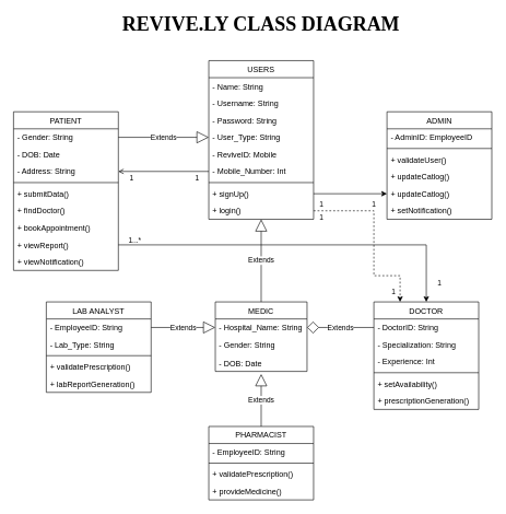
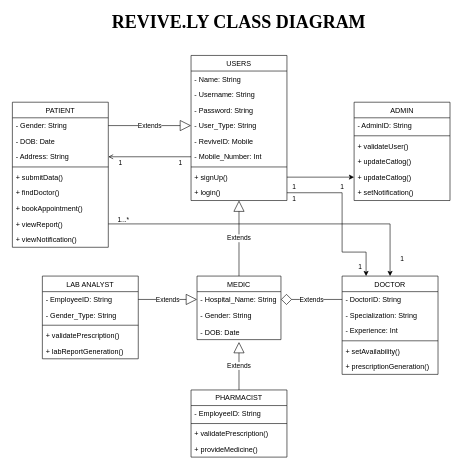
  <mxCell id="0" />
  <mxCell id="1" parent="0" />
  <mxCell id="2" value="Extends" style="endArrow=block;endSize=16;endFill=0;html=1;entryX=0;entryY=0.5;entryDx=0;entryDy=0;" edge="1" parent="1" target="12"><mxGeometry width="160" relative="1" as="geometry"><mxPoint x="180" y="209" as="sourcePoint" /><mxPoint x="318" y="212.5" as="targetPoint" /><Array as="points" /></mxGeometry></mxCell>
  <mxCell id="3" value="Extends" style="endArrow=block;endSize=16;endFill=0;html=1;exitX=0.5;exitY=0;exitDx=0;exitDy=0;" edge="1" parent="1" source="35" target="17"><mxGeometry width="160" relative="1" as="geometry"><mxPoint x="398" y="410" as="sourcePoint" /><mxPoint x="328" y="219" as="targetPoint" /><Array as="points" /></mxGeometry></mxCell>
  <mxCell id="4" value="Extends" style="endArrow=diamond;endSize=16;endFill=0;html=1;exitX=0;exitY=0.5;exitDx=0;exitDy=0;entryX=1;entryY=0.5;entryDx=0;entryDy=0;" edge="1" parent="1" source="40" target="36"><mxGeometry width="160" relative="1" as="geometry"><mxPoint x="408" y="470" as="sourcePoint" /><mxPoint x="408" y="394" as="targetPoint" /><Array as="points" /></mxGeometry></mxCell>
  <mxCell id="5" value="Extends" style="endArrow=block;endSize=16;endFill=0;html=1;exitX=0.5;exitY=0;exitDx=0;exitDy=0;entryX=0.5;entryY=1.154;entryDx=0;entryDy=0;entryPerimeter=0;" edge="1" parent="1" source="46" target="38"><mxGeometry width="160" relative="1" as="geometry"><mxPoint x="408" y="470" as="sourcePoint" /><mxPoint x="408" y="394" as="targetPoint" /><Array as="points" /></mxGeometry></mxCell>
  <mxCell id="6" value="Extends" style="endArrow=block;endSize=16;endFill=0;html=1;exitX=1;exitY=0.5;exitDx=0;exitDy=0;entryX=0;entryY=0.5;entryDx=0;entryDy=0;" edge="1" parent="1" source="52" target="36"><mxGeometry width="160" relative="1" as="geometry"><mxPoint x="580" y="509" as="sourcePoint" /><mxPoint x="478" y="509" as="targetPoint" /><Array as="points" /></mxGeometry></mxCell>
  <mxCell id="7" value="REVIVE.LY CLASS DIAGRAM" style="text;align=center;fontStyle=1;verticalAlign=middle;spacingLeft=3;spacingRight=3;strokeColor=none;rotatable=0;points=[[0,0.5],[1,0.5]];portConstraint=eastwest;fontFamily=Times New Roman;fontSize=30;" vertex="1" parent="1"><mxGeometry x="173" y="20" width="450" height="26" as="geometry" /></mxCell>
  <mxCell id="8" value="USERS" style="swimlane;fontStyle=0;align=center;verticalAlign=top;childLayout=stackLayout;horizontal=1;startSize=26;horizontalStack=0;resizeParent=1;resizeLast=0;collapsible=1;marginBottom=0;rounded=0;shadow=0;strokeWidth=1;" parent="1" vertex="1"><mxGeometry x="318" y="92" width="160" height="242" as="geometry"><mxRectangle x="550" y="140" width="160" height="26" as="alternateBounds" /></mxGeometry></mxCell>
  <mxCell id="9" value="- Name: String" style="text;align=left;verticalAlign=top;spacingLeft=4;spacingRight=4;overflow=hidden;rotatable=0;points=[[0,0.5],[1,0.5]];portConstraint=eastwest;" parent="8" vertex="1"><mxGeometry y="26" width="160" height="26" as="geometry" /></mxCell>
  <mxCell id="10" value="- Username: String " style="text;align=left;verticalAlign=top;spacingLeft=4;spacingRight=4;overflow=hidden;rotatable=0;points=[[0,0.5],[1,0.5]];portConstraint=eastwest;rounded=0;shadow=0;html=0;" parent="8" vertex="1"><mxGeometry y="52" width="160" height="26" as="geometry" /></mxCell>
  <mxCell id="11" value="- Password: String" style="text;align=left;verticalAlign=top;spacingLeft=4;spacingRight=4;overflow=hidden;rotatable=0;points=[[0,0.5],[1,0.5]];portConstraint=eastwest;rounded=0;shadow=0;html=0;" parent="8" vertex="1"><mxGeometry y="78" width="160" height="26" as="geometry" /></mxCell>
  <mxCell id="12" value="- User_Type: String" style="text;align=left;verticalAlign=top;spacingLeft=4;spacingRight=4;overflow=hidden;rotatable=0;points=[[0,0.5],[1,0.5]];portConstraint=eastwest;rounded=0;shadow=0;html=0;" parent="8" vertex="1"><mxGeometry y="104" width="160" height="26" as="geometry" /></mxCell>
  <mxCell id="13" value="- ReviveID: Mobile" style="text;align=left;verticalAlign=top;spacingLeft=4;spacingRight=4;overflow=hidden;rotatable=0;points=[[0,0.5],[1,0.5]];portConstraint=eastwest;rounded=0;shadow=0;html=0;" parent="8" vertex="1"><mxGeometry y="130" width="160" height="26" as="geometry" /></mxCell>
  <mxCell id="14" value="- Mobile_Number: Int" style="text;align=left;verticalAlign=top;spacingLeft=4;spacingRight=4;overflow=hidden;rotatable=0;points=[[0,0.5],[1,0.5]];portConstraint=eastwest;rounded=0;shadow=0;html=0;" vertex="1" parent="8"><mxGeometry y="156" width="160" height="26" as="geometry" /></mxCell>
  <mxCell id="15" value="" style="line;html=1;strokeWidth=1;align=left;verticalAlign=middle;spacingTop=-1;spacingLeft=3;spacingRight=3;rotatable=0;labelPosition=right;points=[];portConstraint=eastwest;" parent="8" vertex="1"><mxGeometry y="182" width="160" height="8" as="geometry" /></mxCell>
  <mxCell id="16" value="+ signUp()" style="text;align=left;verticalAlign=top;spacingLeft=4;spacingRight=4;overflow=hidden;rotatable=0;points=[[0,0.5],[1,0.5]];portConstraint=eastwest;" parent="8" vertex="1"><mxGeometry y="190" width="160" height="26" as="geometry" /></mxCell>
  <mxCell id="17" value="+ login()" style="text;align=left;verticalAlign=top;spacingLeft=4;spacingRight=4;overflow=hidden;rotatable=0;points=[[0,0.5],[1,0.5]];portConstraint=eastwest;" parent="8" vertex="1"><mxGeometry y="216" width="160" height="26" as="geometry" /></mxCell>
  <mxCell id="18" value="ADMIN" style="swimlane;fontStyle=0;align=center;verticalAlign=top;childLayout=stackLayout;horizontal=1;startSize=26;horizontalStack=0;resizeParent=1;resizeParentMax=0;resizeLast=0;collapsible=1;marginBottom=0;" vertex="1" parent="1"><mxGeometry x="590" y="170" width="160" height="164" as="geometry" /></mxCell>
- <mxCell id="19" value="- AdminID: EmployeeID" style="text;strokeColor=none;fillColor=none;align=left;verticalAlign=top;spacingLeft=4;spacingRight=4;overflow=hidden;rotatable=0;points=[[0,0.5],[1,0.5]];portConstraint=eastwest;" vertex="1" parent="18"><mxGeometry y="26" width="160" height="26" as="geometry" /></mxCell>
+ <mxCell id="19" value="- AdminID: String" style="text;strokeColor=none;fillColor=none;align=left;verticalAlign=top;spacingLeft=4;spacingRight=4;overflow=hidden;rotatable=0;points=[[0,0.5],[1,0.5]];portConstraint=eastwest;" vertex="1" parent="18"><mxGeometry y="26" width="160" height="26" as="geometry" /></mxCell>
  <mxCell id="20" value="" style="line;strokeWidth=1;fillColor=none;align=left;verticalAlign=middle;spacingTop=-1;spacingLeft=3;spacingRight=3;rotatable=0;labelPosition=right;points=[];portConstraint=eastwest;" vertex="1" parent="18"><mxGeometry y="52" width="160" height="8" as="geometry" /></mxCell>
  <mxCell id="21" value="+ validateUser()" style="text;strokeColor=none;fillColor=none;align=left;verticalAlign=top;spacingLeft=4;spacingRight=4;overflow=hidden;rotatable=0;points=[[0,0.5],[1,0.5]];portConstraint=eastwest;" vertex="1" parent="18"><mxGeometry y="60" width="160" height="26" as="geometry" /></mxCell>
  <mxCell id="22" value="+ updateCatlog()" style="text;strokeColor=none;fillColor=none;align=left;verticalAlign=top;spacingLeft=4;spacingRight=4;overflow=hidden;rotatable=0;points=[[0,0.5],[1,0.5]];portConstraint=eastwest;" vertex="1" parent="18"><mxGeometry y="86" width="160" height="26" as="geometry" /></mxCell>
  <mxCell id="23" value="+ updateCatlog()" style="text;strokeColor=none;fillColor=none;align=left;verticalAlign=top;spacingLeft=4;spacingRight=4;overflow=hidden;rotatable=0;points=[[0,0.5],[1,0.5]];portConstraint=eastwest;" vertex="1" parent="18"><mxGeometry y="112" width="160" height="26" as="geometry" /></mxCell>
  <mxCell id="24" value="+ setNotification()" style="text;strokeColor=none;fillColor=none;align=left;verticalAlign=top;spacingLeft=4;spacingRight=4;overflow=hidden;rotatable=0;points=[[0,0.5],[1,0.5]];portConstraint=eastwest;" vertex="1" parent="18"><mxGeometry y="138" width="160" height="26" as="geometry" /></mxCell>
  <mxCell id="25" value="PATIENT" style="swimlane;fontStyle=0;align=center;verticalAlign=top;childLayout=stackLayout;horizontal=1;startSize=26;horizontalStack=0;resizeParent=1;resizeParentMax=0;resizeLast=0;collapsible=1;marginBottom=0;" vertex="1" parent="1"><mxGeometry x="20" y="170" width="160" height="242" as="geometry" /></mxCell>
  <mxCell id="26" value="- Gender: String" style="text;strokeColor=none;fillColor=none;align=left;verticalAlign=top;spacingLeft=4;spacingRight=4;overflow=hidden;rotatable=0;points=[[0,0.5],[1,0.5]];portConstraint=eastwest;" vertex="1" parent="25"><mxGeometry y="26" width="160" height="26" as="geometry" /></mxCell>
  <mxCell id="27" value="- DOB: Date" style="text;strokeColor=none;fillColor=none;align=left;verticalAlign=top;spacingLeft=4;spacingRight=4;overflow=hidden;rotatable=0;points=[[0,0.5],[1,0.5]];portConstraint=eastwest;" vertex="1" parent="25"><mxGeometry y="52" width="160" height="26" as="geometry" /></mxCell>
  <mxCell id="28" value="- Address: String" style="text;strokeColor=none;fillColor=none;align=left;verticalAlign=top;spacingLeft=4;spacingRight=4;overflow=hidden;rotatable=0;points=[[0,0.5],[1,0.5]];portConstraint=eastwest;" vertex="1" parent="25"><mxGeometry y="78" width="160" height="26" as="geometry" /></mxCell>
  <mxCell id="29" value="" style="line;strokeWidth=1;fillColor=none;align=left;verticalAlign=middle;spacingTop=-1;spacingLeft=3;spacingRight=3;rotatable=0;labelPosition=right;points=[];portConstraint=eastwest;" vertex="1" parent="25"><mxGeometry y="104" width="160" height="8" as="geometry" /></mxCell>
  <mxCell id="30" value="+ submitData()" style="text;strokeColor=none;fillColor=none;align=left;verticalAlign=top;spacingLeft=4;spacingRight=4;overflow=hidden;rotatable=0;points=[[0,0.5],[1,0.5]];portConstraint=eastwest;" vertex="1" parent="25"><mxGeometry y="112" width="160" height="26" as="geometry" /></mxCell>
  <mxCell id="31" value="+ findDoctor()" style="text;strokeColor=none;fillColor=none;align=left;verticalAlign=top;spacingLeft=4;spacingRight=4;overflow=hidden;rotatable=0;points=[[0,0.5],[1,0.5]];portConstraint=eastwest;" vertex="1" parent="25"><mxGeometry y="138" width="160" height="26" as="geometry" /></mxCell>
  <mxCell id="32" value="+ bookAppointment()" style="text;strokeColor=none;fillColor=none;align=left;verticalAlign=top;spacingLeft=4;spacingRight=4;overflow=hidden;rotatable=0;points=[[0,0.5],[1,0.5]];portConstraint=eastwest;" vertex="1" parent="25"><mxGeometry y="164" width="160" height="26" as="geometry" /></mxCell>
  <mxCell id="33" value="+ viewReport()" style="text;strokeColor=none;fillColor=none;align=left;verticalAlign=top;spacingLeft=4;spacingRight=4;overflow=hidden;rotatable=0;points=[[0,0.5],[1,0.5]];portConstraint=eastwest;" vertex="1" parent="25"><mxGeometry y="190" width="160" height="26" as="geometry" /></mxCell>
  <mxCell id="34" value="+ viewNotification()" style="text;strokeColor=none;fillColor=none;align=left;verticalAlign=top;spacingLeft=4;spacingRight=4;overflow=hidden;rotatable=0;points=[[0,0.5],[1,0.5]];portConstraint=eastwest;" vertex="1" parent="25"><mxGeometry y="216" width="160" height="26" as="geometry" /></mxCell>
  <mxCell id="35" value="MEDIC" style="swimlane;fontStyle=0;childLayout=stackLayout;horizontal=1;startSize=26;fillColor=none;horizontalStack=0;resizeParent=1;resizeParentMax=0;resizeLast=0;collapsible=1;marginBottom=0;" vertex="1" parent="1"><mxGeometry x="328" y="460" width="140" height="106" as="geometry" /></mxCell>
  <mxCell id="36" value="- Hospital_Name: String" style="text;strokeColor=none;fillColor=none;align=left;verticalAlign=top;spacingLeft=4;spacingRight=4;overflow=hidden;rotatable=0;points=[[0,0.5],[1,0.5]];portConstraint=eastwest;" vertex="1" parent="35"><mxGeometry y="26" width="140" height="26" as="geometry" /></mxCell>
  <mxCell id="37" value="- Gender: String" style="text;strokeColor=none;fillColor=none;align=left;verticalAlign=top;spacingLeft=4;spacingRight=4;overflow=hidden;rotatable=0;points=[[0,0.5],[1,0.5]];portConstraint=eastwest;" vertex="1" parent="35"><mxGeometry y="52" width="140" height="28" as="geometry" /></mxCell>
  <mxCell id="38" value="- DOB: Date" style="text;strokeColor=none;fillColor=none;align=left;verticalAlign=top;spacingLeft=4;spacingRight=4;overflow=hidden;rotatable=0;points=[[0,0.5],[1,0.5]];portConstraint=eastwest;" vertex="1" parent="35"><mxGeometry y="80" width="140" height="26" as="geometry" /></mxCell>
  <mxCell id="39" value="DOCTOR" style="swimlane;fontStyle=0;align=center;verticalAlign=top;childLayout=stackLayout;horizontal=1;startSize=26;horizontalStack=0;resizeParent=1;resizeParentMax=0;resizeLast=0;collapsible=1;marginBottom=0;" vertex="1" parent="1"><mxGeometry x="570" y="460" width="160" height="164" as="geometry" /></mxCell>
  <mxCell id="40" value="- DoctorID: String" style="text;strokeColor=none;fillColor=none;align=left;verticalAlign=top;spacingLeft=4;spacingRight=4;overflow=hidden;rotatable=0;points=[[0,0.5],[1,0.5]];portConstraint=eastwest;" vertex="1" parent="39"><mxGeometry y="26" width="160" height="26" as="geometry" /></mxCell>
  <mxCell id="41" value="- Specialization: String" style="text;strokeColor=none;fillColor=none;align=left;verticalAlign=top;spacingLeft=4;spacingRight=4;overflow=hidden;rotatable=0;points=[[0,0.5],[1,0.5]];portConstraint=eastwest;" vertex="1" parent="39"><mxGeometry y="52" width="160" height="26" as="geometry" /></mxCell>
  <mxCell id="42" value="- Experience: Int" style="text;strokeColor=none;fillColor=none;align=left;verticalAlign=top;spacingLeft=4;spacingRight=4;overflow=hidden;rotatable=0;points=[[0,0.5],[1,0.5]];portConstraint=eastwest;" vertex="1" parent="39"><mxGeometry y="78" width="160" height="26" as="geometry" /></mxCell>
  <mxCell id="43" value="" style="line;strokeWidth=1;fillColor=none;align=left;verticalAlign=middle;spacingTop=-1;spacingLeft=3;spacingRight=3;rotatable=0;labelPosition=right;points=[];portConstraint=eastwest;" vertex="1" parent="39"><mxGeometry y="104" width="160" height="8" as="geometry" /></mxCell>
  <mxCell id="44" value="+ setAvailability()" style="text;strokeColor=none;fillColor=none;align=left;verticalAlign=top;spacingLeft=4;spacingRight=4;overflow=hidden;rotatable=0;points=[[0,0.5],[1,0.5]];portConstraint=eastwest;" vertex="1" parent="39"><mxGeometry y="112" width="160" height="26" as="geometry" /></mxCell>
  <mxCell id="45" value="+ prescriptionGeneration()" style="text;strokeColor=none;fillColor=none;align=left;verticalAlign=top;spacingLeft=4;spacingRight=4;overflow=hidden;rotatable=0;points=[[0,0.5],[1,0.5]];portConstraint=eastwest;" vertex="1" parent="39"><mxGeometry y="138" width="160" height="26" as="geometry" /></mxCell>
  <mxCell id="46" value="PHARMACIST" style="swimlane;fontStyle=0;align=center;verticalAlign=top;childLayout=stackLayout;horizontal=1;startSize=26;horizontalStack=0;resizeParent=1;resizeParentMax=0;resizeLast=0;collapsible=1;marginBottom=0;" vertex="1" parent="1"><mxGeometry x="318" y="650" width="160" height="112" as="geometry" /></mxCell>
  <mxCell id="47" value="- EmployeeID: String" style="text;strokeColor=none;fillColor=none;align=left;verticalAlign=top;spacingLeft=4;spacingRight=4;overflow=hidden;rotatable=0;points=[[0,0.5],[1,0.5]];portConstraint=eastwest;" vertex="1" parent="46"><mxGeometry y="26" width="160" height="26" as="geometry" /></mxCell>
  <mxCell id="48" value="" style="line;strokeWidth=1;fillColor=none;align=left;verticalAlign=middle;spacingTop=-1;spacingLeft=3;spacingRight=3;rotatable=0;labelPosition=right;points=[];portConstraint=eastwest;" vertex="1" parent="46"><mxGeometry y="52" width="160" height="8" as="geometry" /></mxCell>
  <mxCell id="49" value="+ validatePrescription()" style="text;strokeColor=none;fillColor=none;align=left;verticalAlign=top;spacingLeft=4;spacingRight=4;overflow=hidden;rotatable=0;points=[[0,0.5],[1,0.5]];portConstraint=eastwest;" vertex="1" parent="46"><mxGeometry y="60" width="160" height="26" as="geometry" /></mxCell>
  <mxCell id="50" value="+ provideMedicine()" style="text;strokeColor=none;fillColor=none;align=left;verticalAlign=top;spacingLeft=4;spacingRight=4;overflow=hidden;rotatable=0;points=[[0,0.5],[1,0.5]];portConstraint=eastwest;" vertex="1" parent="46"><mxGeometry y="86" width="160" height="26" as="geometry" /></mxCell>
  <mxCell id="51" value="LAB ANALYST" style="swimlane;fontStyle=0;align=center;verticalAlign=top;childLayout=stackLayout;horizontal=1;startSize=26;horizontalStack=0;resizeParent=1;resizeParentMax=0;resizeLast=0;collapsible=1;marginBottom=0;" vertex="1" parent="1"><mxGeometry x="70" y="460" width="160" height="138" as="geometry" /></mxCell>
  <mxCell id="52" value="- EmployeeID: String" style="text;strokeColor=none;fillColor=none;align=left;verticalAlign=top;spacingLeft=4;spacingRight=4;overflow=hidden;rotatable=0;points=[[0,0.5],[1,0.5]];portConstraint=eastwest;" vertex="1" parent="51"><mxGeometry y="26" width="160" height="26" as="geometry" /></mxCell>
- <mxCell id="53" value="- Lab_Type: String" style="text;strokeColor=none;fillColor=none;align=left;verticalAlign=top;spacingLeft=4;spacingRight=4;overflow=hidden;rotatable=0;points=[[0,0.5],[1,0.5]];portConstraint=eastwest;" vertex="1" parent="51"><mxGeometry y="52" width="160" height="26" as="geometry" /></mxCell>
+ <mxCell id="53" value="- Gender_Type: String" style="text;strokeColor=none;fillColor=none;align=left;verticalAlign=top;spacingLeft=4;spacingRight=4;overflow=hidden;rotatable=0;points=[[0,0.5],[1,0.5]];portConstraint=eastwest;" vertex="1" parent="51"><mxGeometry y="52" width="160" height="26" as="geometry" /></mxCell>
  <mxCell id="54" value="" style="line;strokeWidth=1;fillColor=none;align=left;verticalAlign=middle;spacingTop=-1;spacingLeft=3;spacingRight=3;rotatable=0;labelPosition=right;points=[];portConstraint=eastwest;" vertex="1" parent="51"><mxGeometry y="78" width="160" height="8" as="geometry" /></mxCell>
  <mxCell id="55" value="+ validatePrescription()" style="text;strokeColor=none;fillColor=none;align=left;verticalAlign=top;spacingLeft=4;spacingRight=4;overflow=hidden;rotatable=0;points=[[0,0.5],[1,0.5]];portConstraint=eastwest;" vertex="1" parent="51"><mxGeometry y="86" width="160" height="26" as="geometry" /></mxCell>
  <mxCell id="56" value="+ labReportGeneration()" style="text;strokeColor=none;fillColor=none;align=left;verticalAlign=top;spacingLeft=4;spacingRight=4;overflow=hidden;rotatable=0;points=[[0,0.5],[1,0.5]];portConstraint=eastwest;" vertex="1" parent="51"><mxGeometry y="112" width="160" height="26" as="geometry" /></mxCell>
  <mxCell id="57" style="edgeStyle=orthogonalEdgeStyle;rounded=0;orthogonalLoop=1;jettySize=auto;html=1;exitX=0;exitY=0.5;exitDx=0;exitDy=0;entryX=1;entryY=0.5;entryDx=0;entryDy=0;fontFamily=Times New Roman;fontSize=30;endArrow=open;" edge="1" parent="1" source="14" target="28"><mxGeometry relative="1" as="geometry" /></mxCell>
  <mxCell id="58" value="&lt;font face=&quot;Helvetica&quot; style=&quot;font-size: 11px&quot;&gt;1&lt;/font&gt;" style="text;html=1;align=center;verticalAlign=middle;resizable=0;points=[];autosize=1;fontSize=30;fontFamily=Times New Roman;" vertex="1" parent="1"><mxGeometry x="290" y="240" width="20" height="50" as="geometry" /></mxCell>
  <mxCell id="59" value="&lt;font face=&quot;Helvetica&quot; style=&quot;font-size: 11px&quot;&gt;1&lt;/font&gt;" style="text;html=1;align=center;verticalAlign=middle;resizable=0;points=[];autosize=1;fontSize=30;fontFamily=Times New Roman;" vertex="1" parent="1"><mxGeometry x="190" y="240" width="20" height="50" as="geometry" /></mxCell>
  <mxCell id="60" style="edgeStyle=orthogonalEdgeStyle;rounded=0;orthogonalLoop=1;jettySize=auto;html=1;exitX=1;exitY=0.5;exitDx=0;exitDy=0;entryX=0;entryY=0.5;entryDx=0;entryDy=0;fontFamily=Times New Roman;fontSize=30;" edge="1" parent="1" source="16" target="23"><mxGeometry relative="1" as="geometry" /></mxCell>
  <mxCell id="61" value="&lt;font face=&quot;Helvetica&quot; style=&quot;font-size: 11px&quot;&gt;1&lt;/font&gt;" style="text;html=1;align=center;verticalAlign=middle;resizable=0;points=[];autosize=1;fontSize=30;fontFamily=Times New Roman;" vertex="1" parent="1"><mxGeometry x="480" y="280" width="20" height="50" as="geometry" /></mxCell>
  <mxCell id="62" value="&lt;font face=&quot;Helvetica&quot; style=&quot;font-size: 11px&quot;&gt;1&lt;/font&gt;" style="text;html=1;align=center;verticalAlign=middle;resizable=0;points=[];autosize=1;fontSize=30;fontFamily=Times New Roman;" vertex="1" parent="1"><mxGeometry x="560" y="280" width="20" height="50" as="geometry" /></mxCell>
  <mxCell id="63" style="edgeStyle=orthogonalEdgeStyle;rounded=0;orthogonalLoop=1;jettySize=auto;html=1;exitX=1;exitY=0.5;exitDx=0;exitDy=0;entryX=0.5;entryY=0;entryDx=0;entryDy=0;fontFamily=Times New Roman;fontSize=30;" edge="1" parent="1" source="33" target="39"><mxGeometry relative="1" as="geometry" /></mxCell>
  <mxCell id="64" value="&lt;font face=&quot;Helvetica&quot; style=&quot;font-size: 11px&quot;&gt;1...*&lt;/font&gt;" style="text;html=1;align=center;verticalAlign=middle;resizable=0;points=[];autosize=1;fontSize=30;fontFamily=Times New Roman;" vertex="1" parent="1"><mxGeometry x="190" y="335" width="30" height="50" as="geometry" /></mxCell>
  <mxCell id="65" value="&lt;font face=&quot;Helvetica&quot; style=&quot;font-size: 11px&quot;&gt;1&lt;/font&gt;" style="text;html=1;align=center;verticalAlign=middle;resizable=0;points=[];autosize=1;fontSize=30;fontFamily=Times New Roman;" vertex="1" parent="1"><mxGeometry x="660" y="400" width="20" height="50" as="geometry" /></mxCell>
- <mxCell id="66" style="edgeStyle=orthogonalEdgeStyle;rounded=0;orthogonalLoop=1;jettySize=auto;html=1;exitX=1;exitY=0.5;exitDx=0;exitDy=0;entryX=0.25;entryY=0;entryDx=0;entryDy=0;fontFamily=Times New Roman;fontSize=30;dashed=1;" edge="1" parent="1" source="17" target="39"><mxGeometry relative="1" as="geometry"><Array as="points"><mxPoint x="570" y="321" /><mxPoint x="570" y="420" /><mxPoint x="610" y="420" /></Array></mxGeometry></mxCell>
+ <mxCell id="66" style="edgeStyle=orthogonalEdgeStyle;rounded=0;orthogonalLoop=1;jettySize=auto;html=1;exitX=1;exitY=0.5;exitDx=0;exitDy=0;entryX=0.25;entryY=0;entryDx=0;entryDy=0;fontFamily=Times New Roman;fontSize=30;" edge="1" parent="1" source="17" target="39"><mxGeometry relative="1" as="geometry"><Array as="points"><mxPoint x="570" y="321" /><mxPoint x="570" y="420" /><mxPoint x="610" y="420" /></Array></mxGeometry></mxCell>
  <mxCell id="67" value="&lt;font face=&quot;Helvetica&quot; style=&quot;font-size: 11px&quot;&gt;1&lt;/font&gt;" style="text;html=1;align=center;verticalAlign=middle;resizable=0;points=[];autosize=1;fontSize=30;fontFamily=Times New Roman;" vertex="1" parent="1"><mxGeometry x="480" y="300" width="20" height="50" as="geometry" /></mxCell>
  <mxCell id="68" value="&lt;font face=&quot;Helvetica&quot; style=&quot;font-size: 11px&quot;&gt;1&lt;/font&gt;" style="text;html=1;align=center;verticalAlign=middle;resizable=0;points=[];autosize=1;fontSize=30;fontFamily=Times New Roman;" vertex="1" parent="1"><mxGeometry x="590" y="412" width="20" height="50" as="geometry" /></mxCell>
